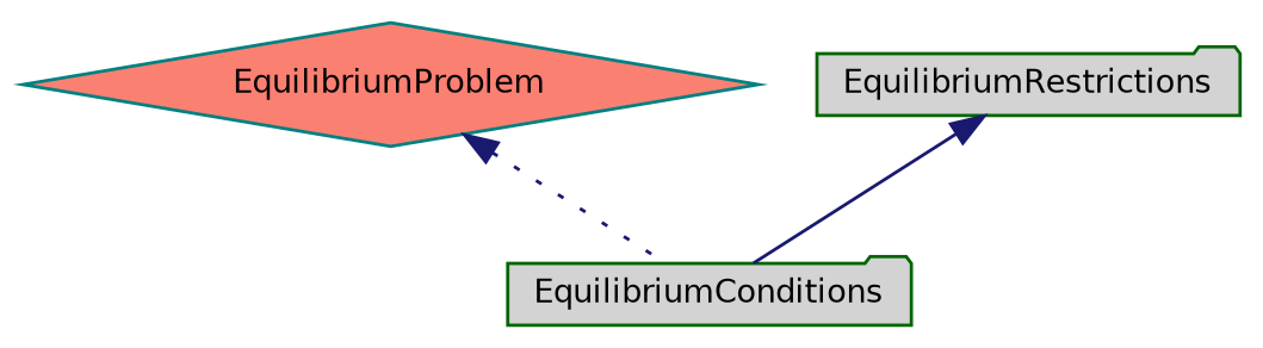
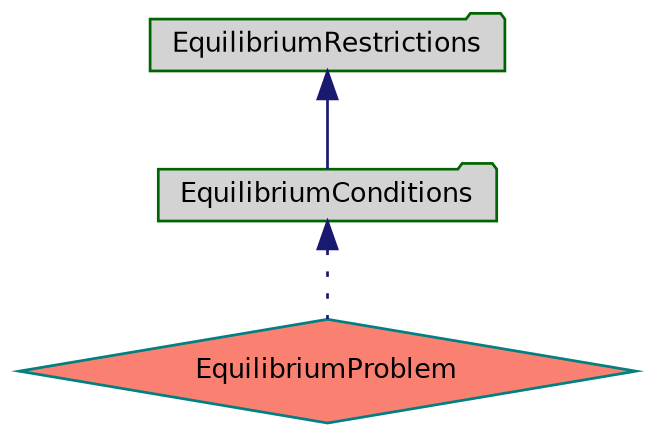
  digraph {
    node [color=darkgreen fillcolor=lightgrey fontname=Helvetica fontsize=10 shape=folder style=filled]
    edge [color=midnightblue dir=back fontname=Helvetica fontsize=10 labelfontname=Helvetica labelfontsize=10]
    n1 [color=teal fillcolor=salmon fontcolor=black height=0.2 label=EquilibriumProblem shape=diamond width=0.4]
    n2 [height=0.2 label=EquilibriumConditions width=0.4]
    n3 [height=0.2 label=EquilibriumRestrictions width=0.4]
-   n1 -> n2 [style=dotted]
+   n2 -> n1 [style=dotted]
    n3 -> n2 [style=solid]
  }
